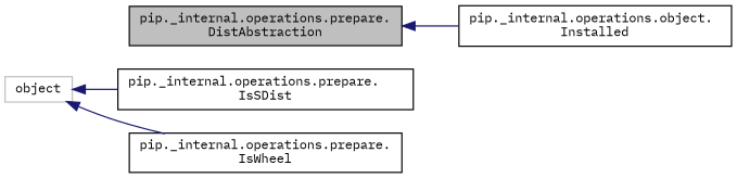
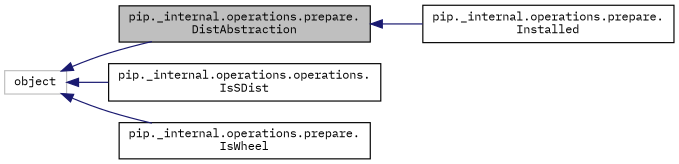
  digraph {
    fontname="IBM Plex Mono"
    rankdir=LR
    node [color=black fillcolor=white fontname="IBM Plex Mono" fontsize=10 shape=record style=filled]
    edge [color=midnightblue dir=back fontname="IBM Plex Mono" fontsize=10 labelfontname=Helvetica labelfontsize=10 style=solid]
    n1 [fillcolor=grey75 fontcolor=black height=0.2 label="pip._internal.operations.prepare.\lDistAbstraction" width=0.4]
-   n2 [height=0.2 label="pip._internal.operations.object.\lInstalled" width=0.4]
-   n3 [height=0.2 label="pip._internal.operations.prepare.\lIsSDist" width=0.4]
+   n2 [height=0.2 label="pip._internal.operations.prepare.\lInstalled" width=0.4]
+   n3 [height=0.2 label="pip._internal.operations.operations.\lIsSDist" width=0.4]
    n4 [height=0.2 label="pip._internal.operations.prepare.\lIsWheel" width=0.4]
    n5 [color=grey75 height=0.2 label=object width=0.4]
    n1 -> n2
+   n5 -> n1
    n5 -> n3
    n5 -> n4
  }
